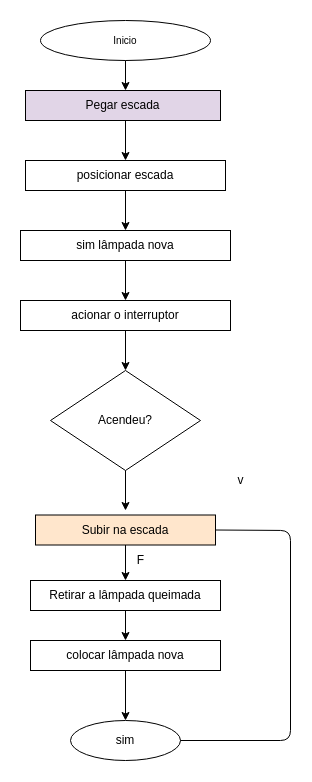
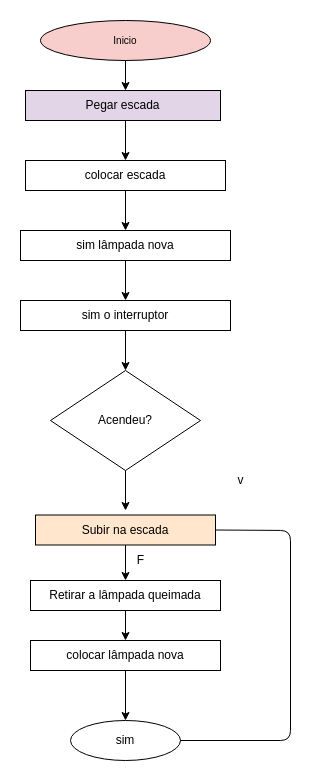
  <mxCell id="0" />
  <mxCell id="1" parent="0" />
- <mxCell id="2" value="&lt;font size=&quot;1&quot;&gt;Inicio&lt;/font&gt;" style="ellipse;whiteSpace=wrap;html=1;" vertex="1" parent="1"><mxGeometry x="40" y="20" width="170" height="40" as="geometry" /></mxCell>
+ <mxCell id="2" value="&lt;font size=&quot;1&quot;&gt;Inicio&lt;/font&gt;" style="ellipse;whiteSpace=wrap;html=1;fillColor=#f8cecc;" vertex="1" parent="1"><mxGeometry x="40" y="20" width="170" height="40" as="geometry" /></mxCell>
  <mxCell id="3" value="" style="endArrow=classic;html=1;exitX=0.5;exitY=1;exitDx=0;exitDy=0;" edge="1" parent="1" source="2"><mxGeometry width="50" height="50" relative="1" as="geometry"><mxPoint x="100" y="120" as="sourcePoint" /><mxPoint x="125" y="90" as="targetPoint" /><Array as="points" /></mxGeometry></mxCell>
  <mxCell id="4" value="Pegar escada" style="rounded=0;whiteSpace=wrap;html=1;fillColor=#e1d5e7;" vertex="1" parent="1"><mxGeometry x="25" y="90" width="195" height="30" as="geometry" /></mxCell>
  <mxCell id="5" value="" style="endArrow=classic;html=1;entryX=0.5;entryY=0;entryDx=0;entryDy=0;" edge="1" parent="1" target="6"><mxGeometry width="50" height="50" relative="1" as="geometry"><mxPoint x="125" y="120" as="sourcePoint" /><mxPoint x="120" y="150" as="targetPoint" /></mxGeometry></mxCell>
- <mxCell id="6" value="posicionar escada" style="rounded=0;whiteSpace=wrap;html=1;" vertex="1" parent="1"><mxGeometry x="25" y="160" width="200" height="30" as="geometry" /></mxCell>
+ <mxCell id="6" value="colocar escada" style="rounded=0;whiteSpace=wrap;html=1;" vertex="1" parent="1"><mxGeometry x="25" y="160" width="200" height="30" as="geometry" /></mxCell>
  <mxCell id="7" value="" style="endArrow=classic;html=1;exitX=0.5;exitY=1;exitDx=0;exitDy=0;" edge="1" parent="1" source="6"><mxGeometry width="50" height="50" relative="1" as="geometry"><mxPoint x="100" y="240" as="sourcePoint" /><mxPoint x="125" y="230" as="targetPoint" /></mxGeometry></mxCell>
  <mxCell id="8" value="sim lâmpada nova" style="rounded=0;whiteSpace=wrap;html=1;" vertex="1" parent="1"><mxGeometry x="20" y="230" width="210" height="30" as="geometry" /></mxCell>
  <mxCell id="9" value="" style="endArrow=classic;html=1;exitX=0.5;exitY=1;exitDx=0;exitDy=0;" edge="1" parent="1" source="8"><mxGeometry width="50" height="50" relative="1" as="geometry"><mxPoint x="100" y="310" as="sourcePoint" /><mxPoint x="125" y="300" as="targetPoint" /></mxGeometry></mxCell>
- <mxCell id="10" value="acionar o interruptor" style="rounded=0;whiteSpace=wrap;html=1;" vertex="1" parent="1"><mxGeometry x="20" y="300" width="210" height="30" as="geometry" /></mxCell>
+ <mxCell id="10" value="sim o interruptor" style="rounded=0;whiteSpace=wrap;html=1;" vertex="1" parent="1"><mxGeometry x="20" y="300" width="210" height="30" as="geometry" /></mxCell>
  <mxCell id="11" value="" style="endArrow=classic;html=1;exitX=0.5;exitY=1;exitDx=0;exitDy=0;" edge="1" parent="1" source="10"><mxGeometry width="50" height="50" relative="1" as="geometry"><mxPoint x="100" y="380" as="sourcePoint" /><mxPoint x="125" y="370" as="targetPoint" /></mxGeometry></mxCell>
  <mxCell id="12" value="Acendeu?" style="rhombus;whiteSpace=wrap;html=1;" vertex="1" parent="1"><mxGeometry x="50" y="370" width="150" height="100" as="geometry" /></mxCell>
  <mxCell id="13" value="" style="endArrow=classic;html=1;exitX=0.5;exitY=1;exitDx=0;exitDy=0;" edge="1" parent="1" source="12"><mxGeometry width="50" height="50" relative="1" as="geometry"><mxPoint x="100" y="520" as="sourcePoint" /><mxPoint x="125" y="510" as="targetPoint" /></mxGeometry></mxCell>
  <mxCell id="14" value="Subir na escada" style="rounded=0;whiteSpace=wrap;html=1;fillColor=#ffe6cc;" vertex="1" parent="1"><mxGeometry x="35" y="514.5" width="180" height="30" as="geometry" /></mxCell>
  <mxCell id="15" value="" style="endArrow=classic;html=1;exitX=0.5;exitY=1;exitDx=0;exitDy=0;" edge="1" parent="1" source="14"><mxGeometry width="50" height="50" relative="1" as="geometry"><mxPoint x="110" y="580" as="sourcePoint" /><mxPoint x="125" y="580" as="targetPoint" /></mxGeometry></mxCell>
  <mxCell id="16" value="Retirar a lâmpada queimada" style="rounded=0;whiteSpace=wrap;html=1;" vertex="1" parent="1"><mxGeometry x="30" y="580" width="190" height="30" as="geometry" /></mxCell>
  <mxCell id="17" value="" style="endArrow=classic;html=1;exitX=0.5;exitY=1;exitDx=0;exitDy=0;" edge="1" parent="1" source="16"><mxGeometry width="50" height="50" relative="1" as="geometry"><mxPoint x="100" y="660" as="sourcePoint" /><mxPoint x="125" y="640" as="targetPoint" /></mxGeometry></mxCell>
  <mxCell id="18" value="colocar lâmpada nova" style="rounded=0;whiteSpace=wrap;html=1;" vertex="1" parent="1"><mxGeometry x="30" y="640" width="190" height="30" as="geometry" /></mxCell>
  <mxCell id="19" value="" style="endArrow=classic;html=1;exitX=0.5;exitY=1;exitDx=0;exitDy=0;" edge="1" parent="1" source="18"><mxGeometry width="50" height="50" relative="1" as="geometry"><mxPoint x="100" y="720" as="sourcePoint" /><mxPoint x="125" y="720" as="targetPoint" /></mxGeometry></mxCell>
  <mxCell id="20" value="sim" style="ellipse;whiteSpace=wrap;html=1;" vertex="1" parent="1"><mxGeometry x="70" y="720" width="110" height="40" as="geometry" /></mxCell>
  <mxCell id="21" value="" style="endArrow=none;html=1;exitX=1;exitY=0.5;exitDx=0;exitDy=0;entryX=1;entryY=0.5;entryDx=0;entryDy=0;" edge="1" parent="1" source="14" target="20"><mxGeometry width="50" height="50" relative="1" as="geometry"><mxPoint x="120" y="620" as="sourcePoint" /><mxPoint x="280" y="750" as="targetPoint" /><Array as="points"><mxPoint x="290" y="530" /><mxPoint x="290" y="740" /></Array></mxGeometry></mxCell>
  <mxCell id="22" value="v" style="text;html=1;align=center;verticalAlign=middle;resizable=0;points=[];autosize=1;" vertex="1" parent="1"><mxGeometry x="230" y="470" width="20" height="20" as="geometry" /></mxCell>
  <mxCell id="23" value="F" style="text;html=1;align=center;verticalAlign=middle;resizable=0;points=[];autosize=1;" vertex="1" parent="1"><mxGeometry x="130" y="550" width="20" height="20" as="geometry" /></mxCell>
